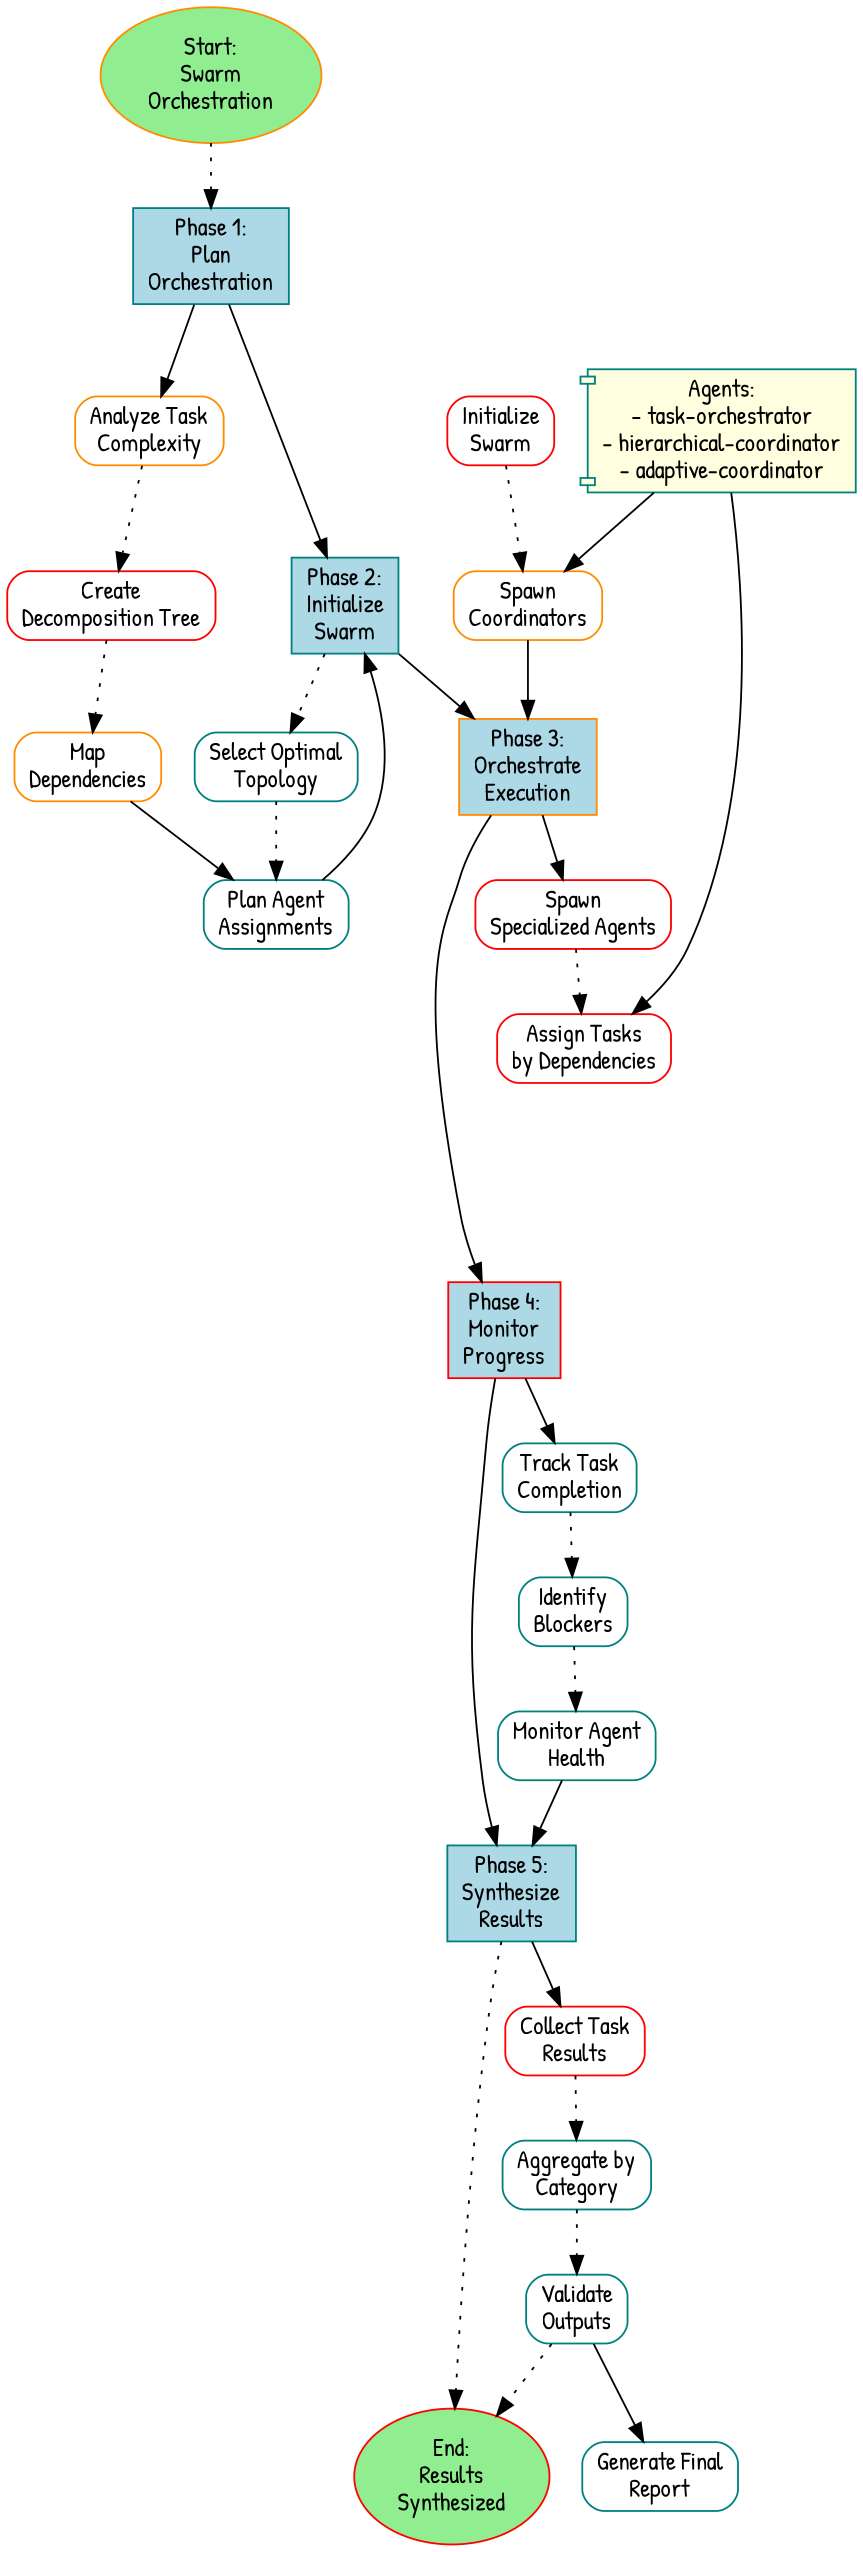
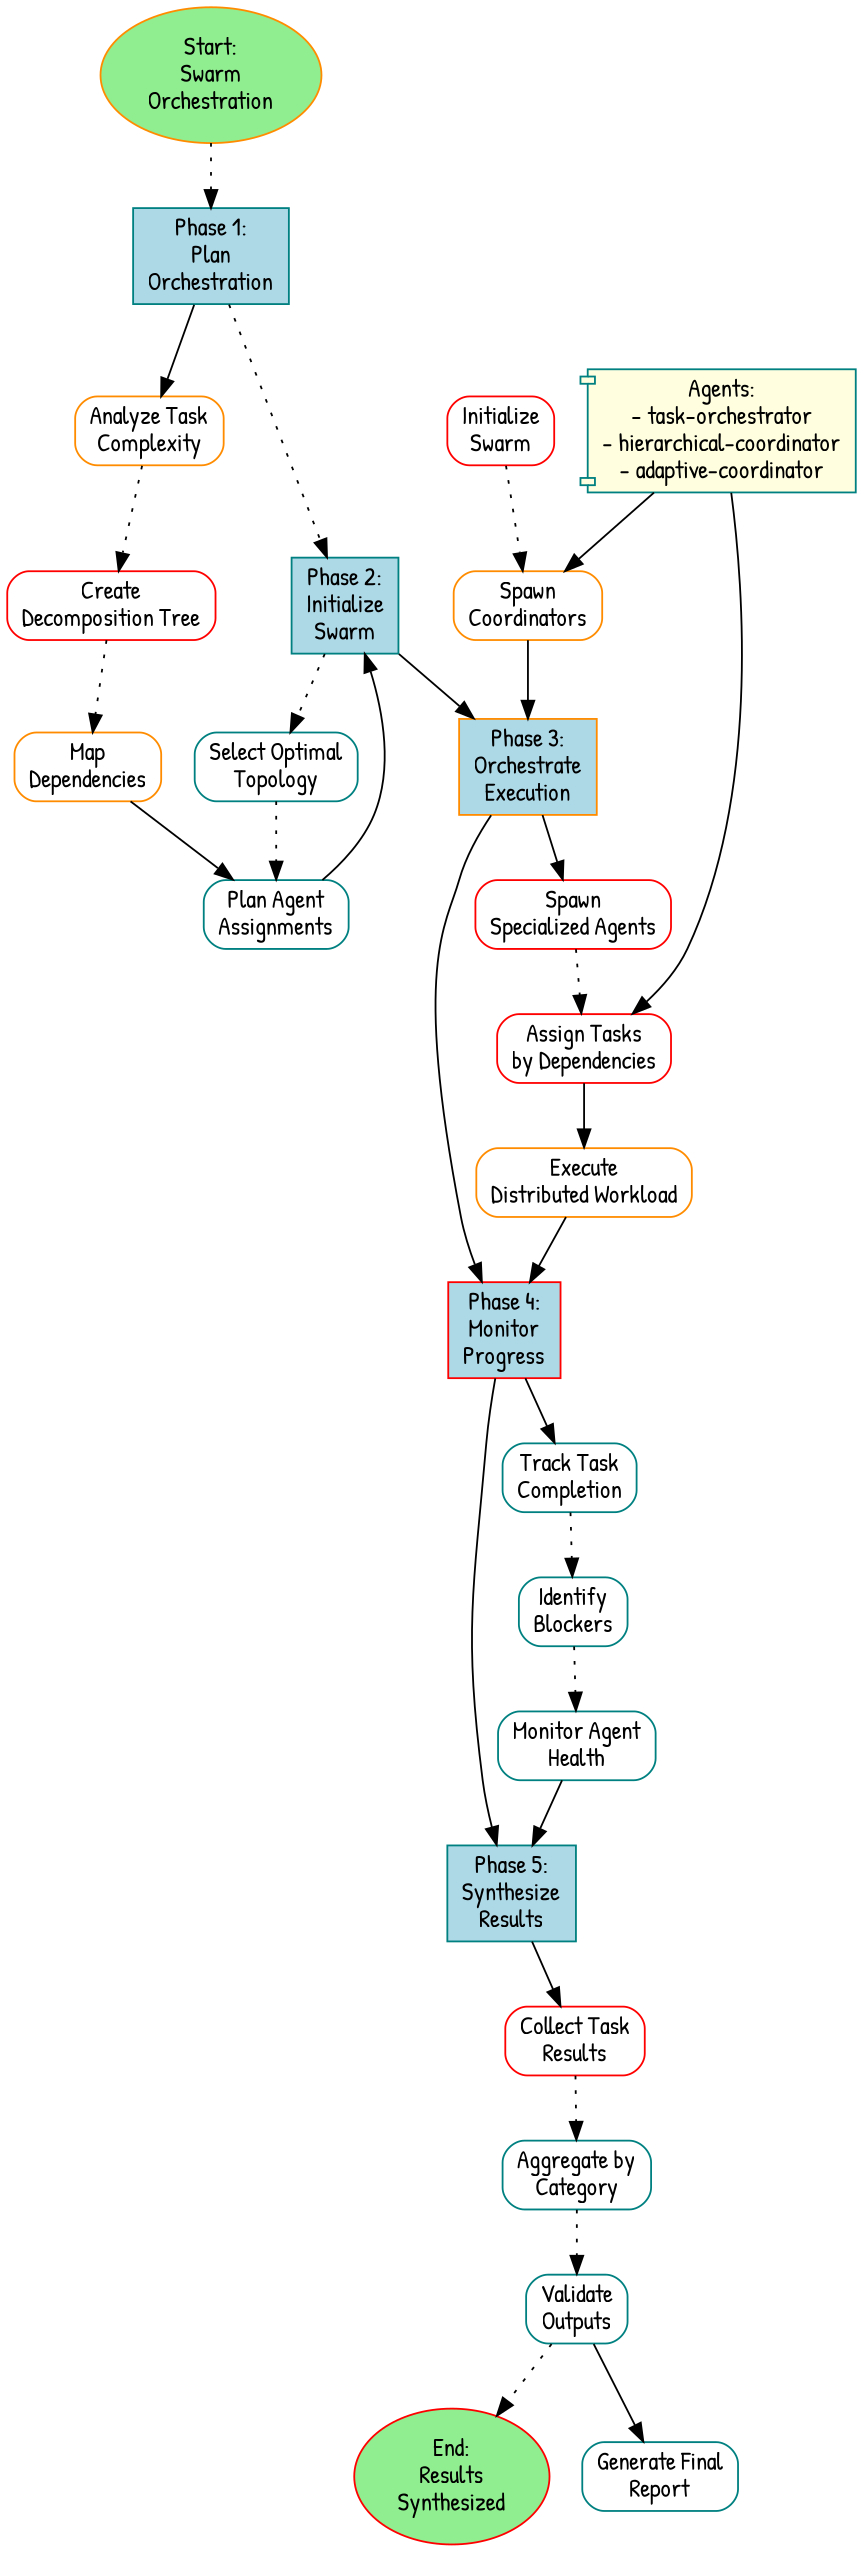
  digraph {
    fontname="Patrick Hand"
    rankdir=TB
    node [color=teal fontname="Patrick Hand" shape=box style=rounded]
    edge [fontname="Patrick Hand" style=solid]
    n1 [color=darkorange fillcolor=lightgreen label="Start:\nSwarm\nOrchestration" shape=ellipse style=filled]
    n2 [fillcolor=lightblue label="Phase 1:\nPlan\nOrchestration" style=filled]
    n3 [fillcolor=lightblue label="Phase 2:\nInitialize\nSwarm" style=filled]
    n4 [color=darkorange label="Analyze Task\nComplexity"]
    n5 [color=darkorange fillcolor=lightblue label="Phase 3:\nOrchestrate\nExecution" style=filled]
    n6 [label="Select Optimal\nTopology"]
    n7 [color=red label="Create\nDecomposition Tree"]
    n8 [color=red fillcolor=lightblue label="Phase 4:\nMonitor\nProgress" style=filled]
    n9 [color=red label="Spawn\nSpecialized Agents"]
    n10 [label="Plan Agent\nAssignments"]
    n11 [fillcolor=lightblue label="Phase 5:\nSynthesize\nResults" style=filled]
    n12 [label="Track Task\nCompletion"]
    n13 [color=red label="Assign Tasks\nby Dependencies"]
    n14 [color=red fillcolor=lightgreen label="End:\nResults\nSynthesized" shape=ellipse style=filled]
    n15 [color=red label="Collect Task\nResults"]
    n16 [label="Identify\nBlockers"]
    n17 [label="Aggregate by\nCategory"]
    n18 [color=darkorange label="Map\nDependencies"]
    n19 [color=red label="Initialize\nSwarm"]
    n20 [color=darkorange label="Spawn\nCoordinators"]
+   n21 [color=darkorange label="Execute\nDistributed Workload"]
    n22 [label="Monitor Agent\nHealth"]
    n23 [label="Validate\nOutputs"]
    n24 [label="Generate Final\nReport"]
    n25 [fillcolor=lightyellow label="Agents:\n- task-orchestrator\n- hierarchical-coordinator\n- adaptive-coordinator" shape=component style=filled]
    n1 -> n2 [style=dotted]
-   n2 -> n3
+   n2 -> n3 [style=dotted]
    n2 -> n4
    n3 -> n5
    n3 -> n6 [style=dotted]
    n4 -> n7 [style=dotted]
    n5 -> n8
    n5 -> n9
    n6 -> n10 [style=dotted]
    n7 -> n18 [style=dotted]
    n8 -> n11
    n8 -> n12
    n9 -> n13 [style=dotted]
    n10 -> n3
-   n11 -> n14 [style=dotted]
    n11 -> n15
    n12 -> n16 [style=dotted]
+   n13 -> n21
    n15 -> n17 [style=dotted]
    n16 -> n22 [style=dotted]
    n17 -> n23 [style=dotted]
    n18 -> n10
    n19 -> n20 [style=dotted]
    n20 -> n5
+   n21 -> n8
    n22 -> n11
    n23 -> n14 [style=dotted]
    n23 -> n24
    n25 -> n13
    n25 -> n20
  }
